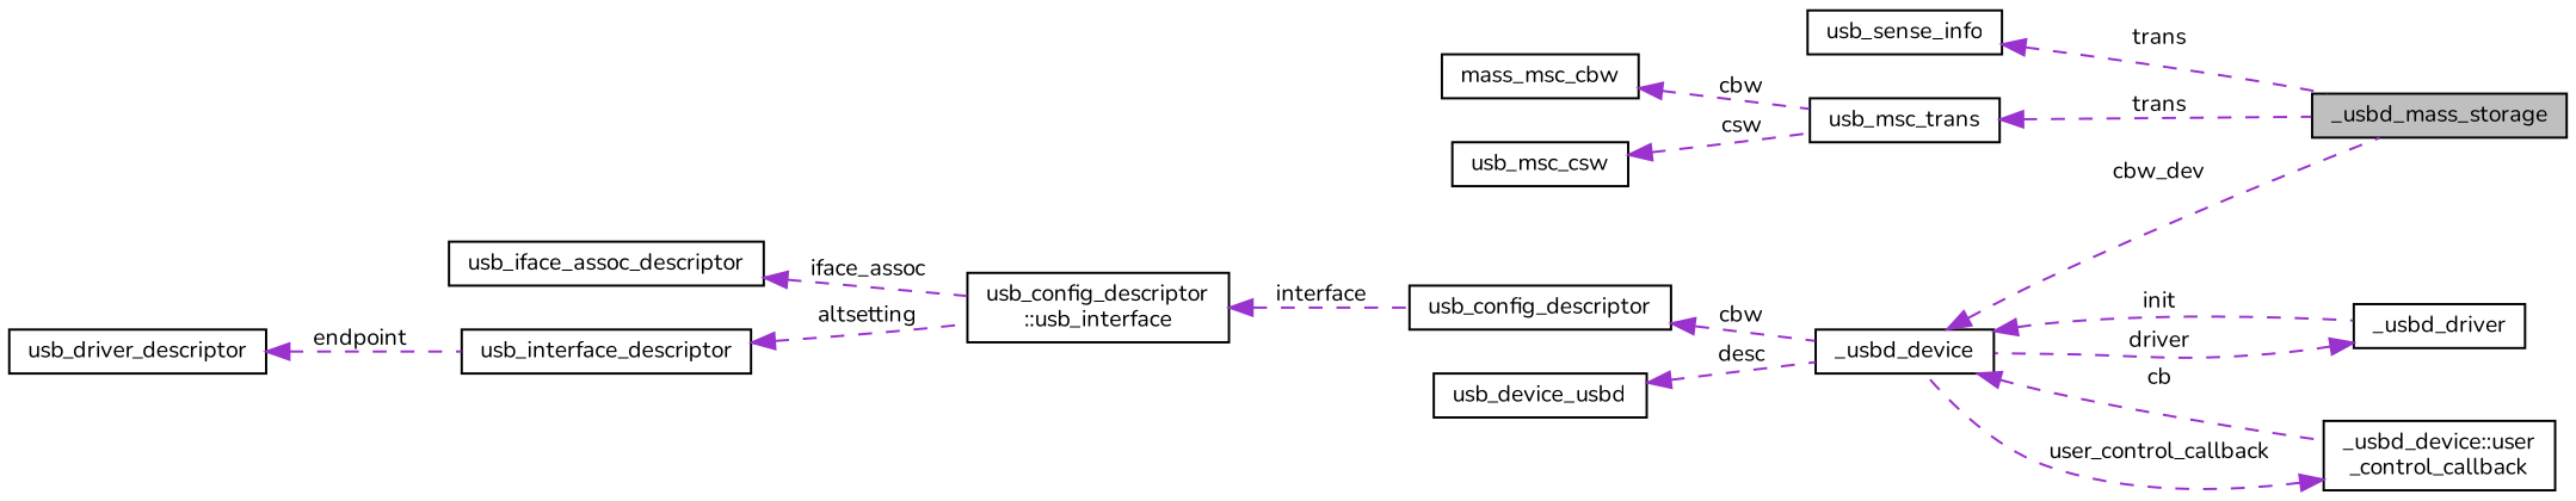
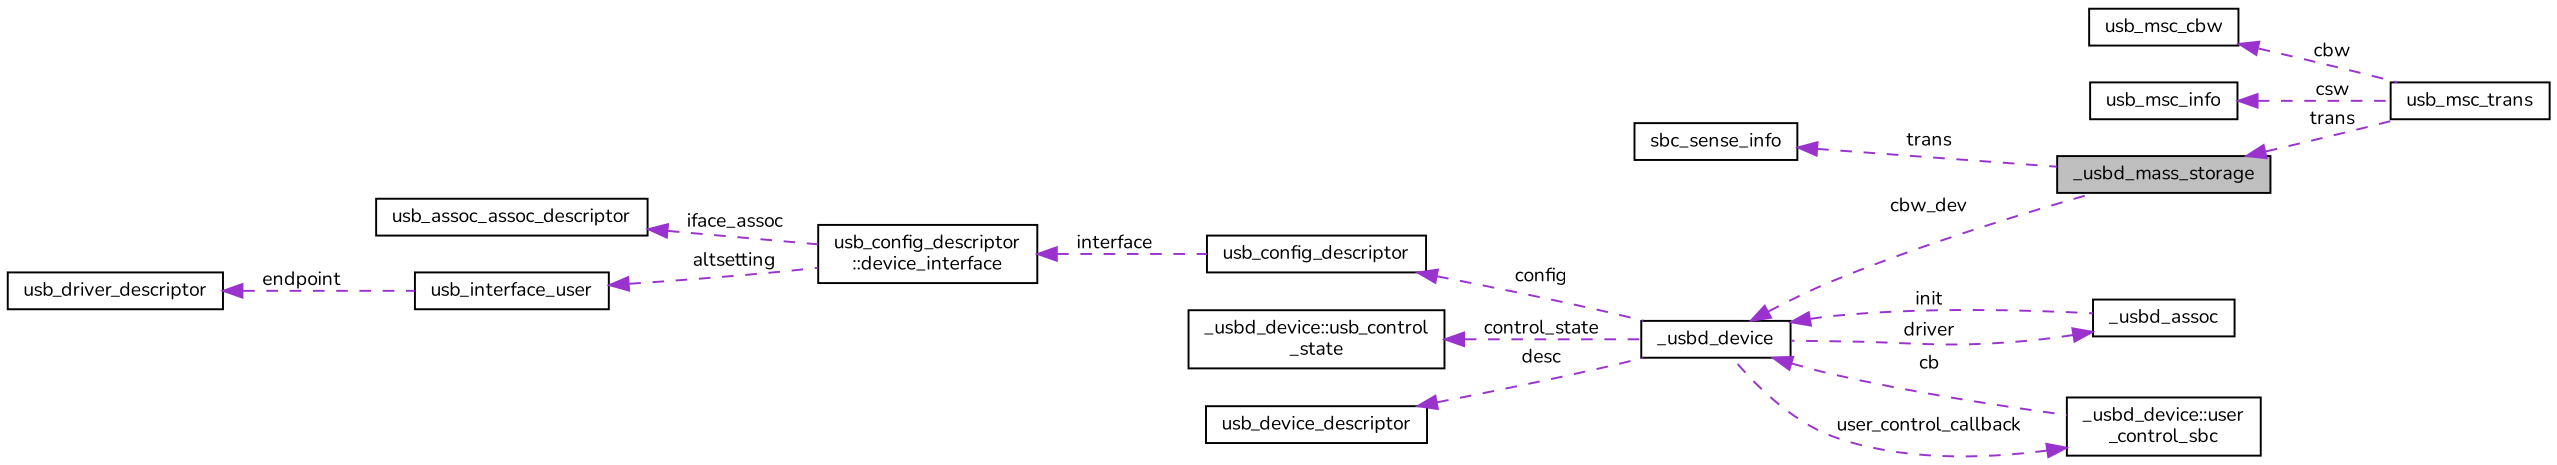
  digraph {
    fontname=Nunito
    rankdir=LR
    node [color=black fillcolor=white fontname=Nunito fontsize=10 shape=record style=filled]
    edge [color=darkorchid3 dir=back fontname=Nunito fontsize=10 labelfontname=Helvetica labelfontsize=10 style=dashed]
    n1 [fillcolor=grey75 fontcolor=black height=0.2 label=_usbd_mass_storage width=0.4]
-   n2 [height=0.2 label=usb_sense_info width=0.4]
+   n2 [height=0.2 label=sbc_sense_info width=0.4]
    n3 [height=0.2 label=usb_msc_trans width=0.4]
-   n4 [height=0.2 label=mass_msc_cbw width=0.4]
-   n5 [height=0.2 label=usb_msc_csw width=0.4]
+   n4 [height=0.2 label=usb_msc_cbw width=0.4]
+   n5 [height=0.2 label=usb_msc_info width=0.4]
    n6 [height=0.2 label=_usbd_device width=0.4]
-   n7 [height=0.2 label=_usbd_driver width=0.4]
-   n8 [height=0.2 label="_usbd_device::user\l_control_callback" width=0.4]
+   n7 [height=0.2 label=_usbd_assoc width=0.4]
+   n8 [height=0.2 label="_usbd_device::user\l_control_sbc" width=0.4]
    n9 [height=0.2 label=usb_config_descriptor width=0.4]
-   n10 [height=0.2 label="usb_config_descriptor\l::usb_interface" width=0.4]
-   n11 [height=0.2 label=usb_iface_assoc_descriptor width=0.4]
-   n12 [height=0.2 label=usb_interface_descriptor width=0.4]
+   n10 [height=0.2 label="usb_config_descriptor\l::device_interface" width=0.4]
+   n11 [height=0.2 label=usb_assoc_assoc_descriptor width=0.4]
+   n12 [height=0.2 label=usb_interface_user width=0.4]
    n13 [height=0.2 label=usb_driver_descriptor width=0.4]
-   n15 [height=0.2 label=usb_device_usbd width=0.4]
+   n14 [height=0.2 label="_usbd_device::usb_control\l_state" width=0.4]
+   n15 [height=0.2 label=usb_device_descriptor width=0.4]
    n2 -> n1 [label=" trans"]
-   n3 -> n1 [label=" trans"]
+   n1 -> n3 [label=" trans"]
    n4 -> n3 [label=" cbw"]
    n5 -> n3 [label=" csw"]
    n6 -> n1 [label=" cbw_dev"]
    n6 -> n7 [label=" init"]
    n6 -> n8 [label=" cb"]
    n7 -> n6 [label=" driver"]
    n8 -> n6 [label=" user_control_callback"]
-   n9 -> n6 [label=" cbw"]
+   n9 -> n6 [label=" config"]
    n10 -> n9 [label=" interface"]
    n11 -> n10 [label=" iface_assoc"]
    n12 -> n10 [label=" altsetting"]
    n13 -> n12 [label=" endpoint"]
+   n14 -> n6 [label=" control_state"]
    n15 -> n6 [label=" desc"]
  }
